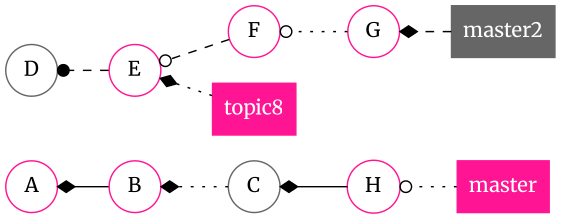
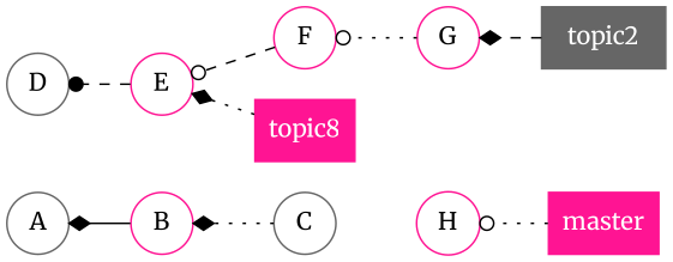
  digraph {
    fontname=Merriweather
    rankdir=RL
    node [color=deeppink fontname=Merriweather group=master_commits shape=circle]
    edge [arrowhead=diamond fontname=Merriweather style=dotted]
    n1 [label=H]
    n2 [color=gray40 label=C]
    n3 [label=B]
-   n4 [label=A]
+   n4 [color=gray40 label=A]
    n5 [group=topic1_commits label=E]
    n6 [color=gray40 group=topic1_commits label=D]
    n7 [group=topic2_commits label=G]
    n8 [group=topic2_commits label=F]
    master [fontcolor=white group=heads shape=box style=filled]
    n10 [fontcolor=white group=heads label=topic8 shape=box style=filled]
-   topic2 [color=gray40 fontcolor=white group=heads shape=box style=filled label=master2]
+   topic2 [color=gray40 fontcolor=white group=heads shape=box style=filled]
    subgraph sub_1 {
      n1
      n2
      n3
      n4
    }
    subgraph sub_2 {
      n5
      n6
    }
    subgraph sub_3 {
      n7
      n8
    }
    subgraph sub_4 {
      master
      n10
      topic2
    }
    subgraph sub_5 {
      n1
      n5
      n7
      master
      n10
      topic2
    }
-   n1 -> n2 [style=solid]
    n2 -> n3
    n3 -> n4 [style=solid]
    n5 -> n6 [arrowhead=dot style=dashed]
    n7 -> n8 [arrowhead=odot]
    n8 -> n5 [arrowhead=odot style=dashed]
    master -> n1 [arrowhead=odot]
    n10 -> n5
    topic2 -> n7 [style=dashed]
  }
